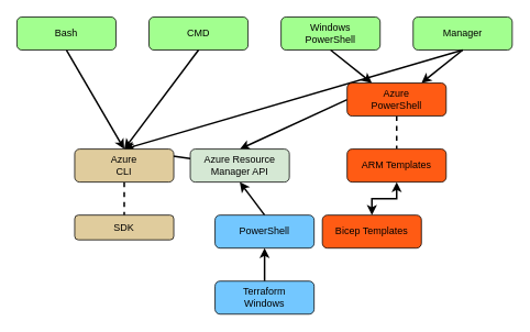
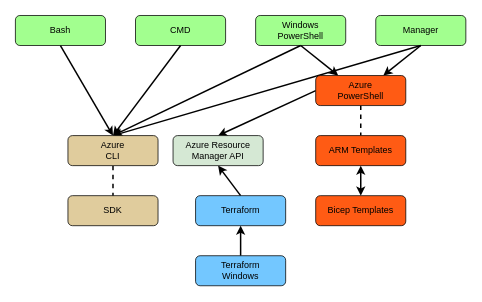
  <mxCell id="0" />
  <mxCell id="1" parent="0" />
  <mxCell id="2" value="Bash" style="rounded=1;whiteSpace=wrap;html=1;fillStyle=auto;fillColor=#A2FF8F;" parent="1" vertex="1"><mxGeometry x="20" y="20" width="120" height="40" as="geometry" /></mxCell>
  <mxCell id="3" value="CMD" style="rounded=1;whiteSpace=wrap;html=1;fillStyle=auto;fillColor=#A2FF8F;" parent="1" vertex="1"><mxGeometry x="180" y="20" width="120" height="40" as="geometry" /></mxCell>
  <mxCell id="4" value="Windows&lt;br&gt;PowerShell" style="rounded=1;whiteSpace=wrap;html=1;fillStyle=auto;fillColor=#A2FF8F;" parent="1" vertex="1"><mxGeometry x="340" y="20" width="120" height="40" as="geometry" /></mxCell>
  <mxCell id="5" value="Manager" style="rounded=1;whiteSpace=wrap;html=1;fillStyle=auto;fillColor=#A2FF8F;" parent="1" vertex="1"><mxGeometry x="500" y="20" width="120" height="40" as="geometry" /></mxCell>
  <mxCell id="6" style="rounded=0;orthogonalLoop=1;jettySize=auto;html=1;exitX=0.5;exitY=0;exitDx=0;exitDy=0;entryX=0.5;entryY=1;entryDx=0;entryDy=0;strokeWidth=2;endArrow=none;endFill=0;startArrow=classic;startFill=1;" parent="1" source="11" target="2" edge="1"><mxGeometry relative="1" as="geometry" /></mxCell>
  <mxCell id="7" style="rounded=0;orthogonalLoop=1;jettySize=auto;html=1;exitX=0.5;exitY=0;exitDx=0;exitDy=0;entryX=0.5;entryY=1;entryDx=0;entryDy=0;strokeWidth=2;endArrow=none;endFill=0;startArrow=classic;startFill=1;" parent="1" source="11" target="3" edge="1"><mxGeometry relative="1" as="geometry" /></mxCell>
- <mxCell id="8" style="rounded=0;orthogonalLoop=1;jettySize=auto;html=1;exitX=0.5;exitY=0;exitDx=0;exitDy=0;strokeWidth=2;endArrow=none;endFill=0;startArrow=classic;startFill=1;" parent="1" source="11" target="23" edge="1"><mxGeometry relative="1" as="geometry" /></mxCell>
+ <mxCell id="8" style="rounded=0;orthogonalLoop=1;jettySize=auto;html=1;exitX=0.5;exitY=0;exitDx=0;exitDy=0;entryX=0.5;entryY=1;entryDx=0;entryDy=0;strokeWidth=2;endArrow=none;endFill=0;startArrow=classic;startFill=1;" parent="1" source="11" target="4" edge="1"><mxGeometry relative="1" as="geometry" /></mxCell>
  <mxCell id="9" style="rounded=0;orthogonalLoop=1;jettySize=auto;html=1;exitX=0.5;exitY=0;exitDx=0;exitDy=0;entryX=0.5;entryY=1;entryDx=0;entryDy=0;strokeWidth=2;endArrow=none;endFill=0;startArrow=classic;startFill=1;" parent="1" source="11" target="5" edge="1"><mxGeometry relative="1" as="geometry" /></mxCell>
  <mxCell id="10" style="rounded=0;orthogonalLoop=1;jettySize=auto;html=1;exitX=0.5;exitY=1;exitDx=0;exitDy=0;entryX=0.5;entryY=0;entryDx=0;entryDy=0;strokeWidth=2;endArrow=none;endFill=0;dashed=1;" parent="1" source="11" target="17" edge="1"><mxGeometry relative="1" as="geometry" /></mxCell>
  <mxCell id="11" value="Azure&lt;br&gt;CLI" style="rounded=1;whiteSpace=wrap;html=1;fillColor=#E0CC9D;" parent="1" vertex="1"><mxGeometry x="90" y="180" width="120" height="40" as="geometry" /></mxCell>
  <mxCell id="12" style="rounded=0;orthogonalLoop=1;jettySize=auto;html=1;exitX=0.25;exitY=0;exitDx=0;exitDy=0;entryX=0.5;entryY=1;entryDx=0;entryDy=0;strokeWidth=2;endArrow=none;endFill=0;startArrow=classic;startFill=1;" parent="1" source="16" target="4" edge="1"><mxGeometry relative="1" as="geometry" /></mxCell>
  <mxCell id="13" style="rounded=0;orthogonalLoop=1;jettySize=auto;html=1;exitX=0.75;exitY=0;exitDx=0;exitDy=0;entryX=0.5;entryY=1;entryDx=0;entryDy=0;strokeWidth=2;endArrow=none;endFill=0;startArrow=classic;startFill=1;" parent="1" source="16" target="5" edge="1"><mxGeometry relative="1" as="geometry" /></mxCell>
  <mxCell id="14" style="rounded=0;orthogonalLoop=1;jettySize=auto;html=1;exitX=0.5;exitY=1;exitDx=0;exitDy=0;entryX=0.5;entryY=0;entryDx=0;entryDy=0;strokeWidth=2;endArrow=none;endFill=0;dashed=1;" parent="1" source="16" target="19" edge="1"><mxGeometry relative="1" as="geometry" /></mxCell>
  <mxCell id="15" style="rounded=0;orthogonalLoop=1;jettySize=auto;html=1;exitX=0;exitY=0.5;exitDx=0;exitDy=0;entryX=0.5;entryY=0;entryDx=0;entryDy=0;strokeWidth=2;" parent="1" source="16" target="23" edge="1"><mxGeometry relative="1" as="geometry" /></mxCell>
  <mxCell id="16" value="Azure&lt;br&gt;PowerShell" style="rounded=1;whiteSpace=wrap;html=1;fillColor=#ff5b14;" parent="1" vertex="1"><mxGeometry x="420" y="100" width="120" height="40" as="geometry" /></mxCell>
- <mxCell id="17" value="SDK" style="rounded=1;whiteSpace=wrap;html=1;fillColor=#E0CC9D;" parent="1" vertex="1"><mxGeometry x="90" y="260" width="120" height="30" as="geometry" /></mxCell>
+ <mxCell id="17" value="SDK" style="rounded=1;whiteSpace=wrap;html=1;fillColor=#E0CC9D;" parent="1" vertex="1"><mxGeometry x="90" y="260" width="120" height="40" as="geometry" /></mxCell>
  <mxCell id="18" style="edgeStyle=orthogonalEdgeStyle;rounded=0;orthogonalLoop=1;jettySize=auto;html=1;exitX=0.5;exitY=1;exitDx=0;exitDy=0;entryX=0.5;entryY=0;entryDx=0;entryDy=0;strokeWidth=2;startArrow=classic;startFill=1;" parent="1" source="19" target="20" edge="1"><mxGeometry relative="1" as="geometry" /></mxCell>
  <mxCell id="19" value="ARM Templates" style="rounded=1;whiteSpace=wrap;html=1;fillColor=#FF5B14;" parent="1" vertex="1"><mxGeometry x="420" y="180" width="120" height="40" as="geometry" /></mxCell>
- <mxCell id="20" value="Bicep Templates" style="rounded=1;whiteSpace=wrap;html=1;fillColor=#FF5B14;" parent="1" vertex="1"><mxGeometry x="390" y="260" width="120" height="40" as="geometry" /></mxCell>
+ <mxCell id="20" value="Bicep Templates" style="rounded=1;whiteSpace=wrap;html=1;fillColor=#FF5B14;" parent="1" vertex="1"><mxGeometry x="420" y="260" width="120" height="40" as="geometry" /></mxCell>
  <mxCell id="21" style="rounded=0;orthogonalLoop=1;jettySize=auto;html=1;exitX=0.5;exitY=0;exitDx=0;exitDy=0;entryX=0.5;entryY=1;entryDx=0;entryDy=0;strokeWidth=2;" parent="1" source="22" target="23" edge="1"><mxGeometry relative="1" as="geometry" /></mxCell>
- <mxCell id="22" value="PowerShell" style="rounded=1;whiteSpace=wrap;html=1;fillColor=#73C7FF;" parent="1" vertex="1"><mxGeometry x="260" y="260" width="120" height="40" as="geometry" /></mxCell>
+ <mxCell id="22" value="Terraform" style="rounded=1;whiteSpace=wrap;html=1;fillColor=#73C7FF;" parent="1" vertex="1"><mxGeometry x="260" y="260" width="120" height="40" as="geometry" /></mxCell>
  <mxCell id="23" value="Azure Resource&lt;br&gt;Manager API" style="rounded=1;whiteSpace=wrap;html=1;fillColor=#D5E8D4;" parent="1" vertex="1"><mxGeometry x="230" y="180" width="120" height="40" as="geometry" /></mxCell>
  <mxCell id="24" style="rounded=0;orthogonalLoop=1;jettySize=auto;html=1;exitX=0.5;exitY=0;exitDx=0;exitDy=0;entryX=0.5;entryY=1;entryDx=0;entryDy=0;strokeWidth=2;" parent="1" source="25" target="22" edge="1"><mxGeometry relative="1" as="geometry" /></mxCell>
  <mxCell id="25" value="Terraform&lt;br&gt;Windows" style="rounded=1;whiteSpace=wrap;html=1;fillColor=#73C7FF;" parent="1" vertex="1"><mxGeometry x="260" y="340" width="120" height="40" as="geometry" /></mxCell>
